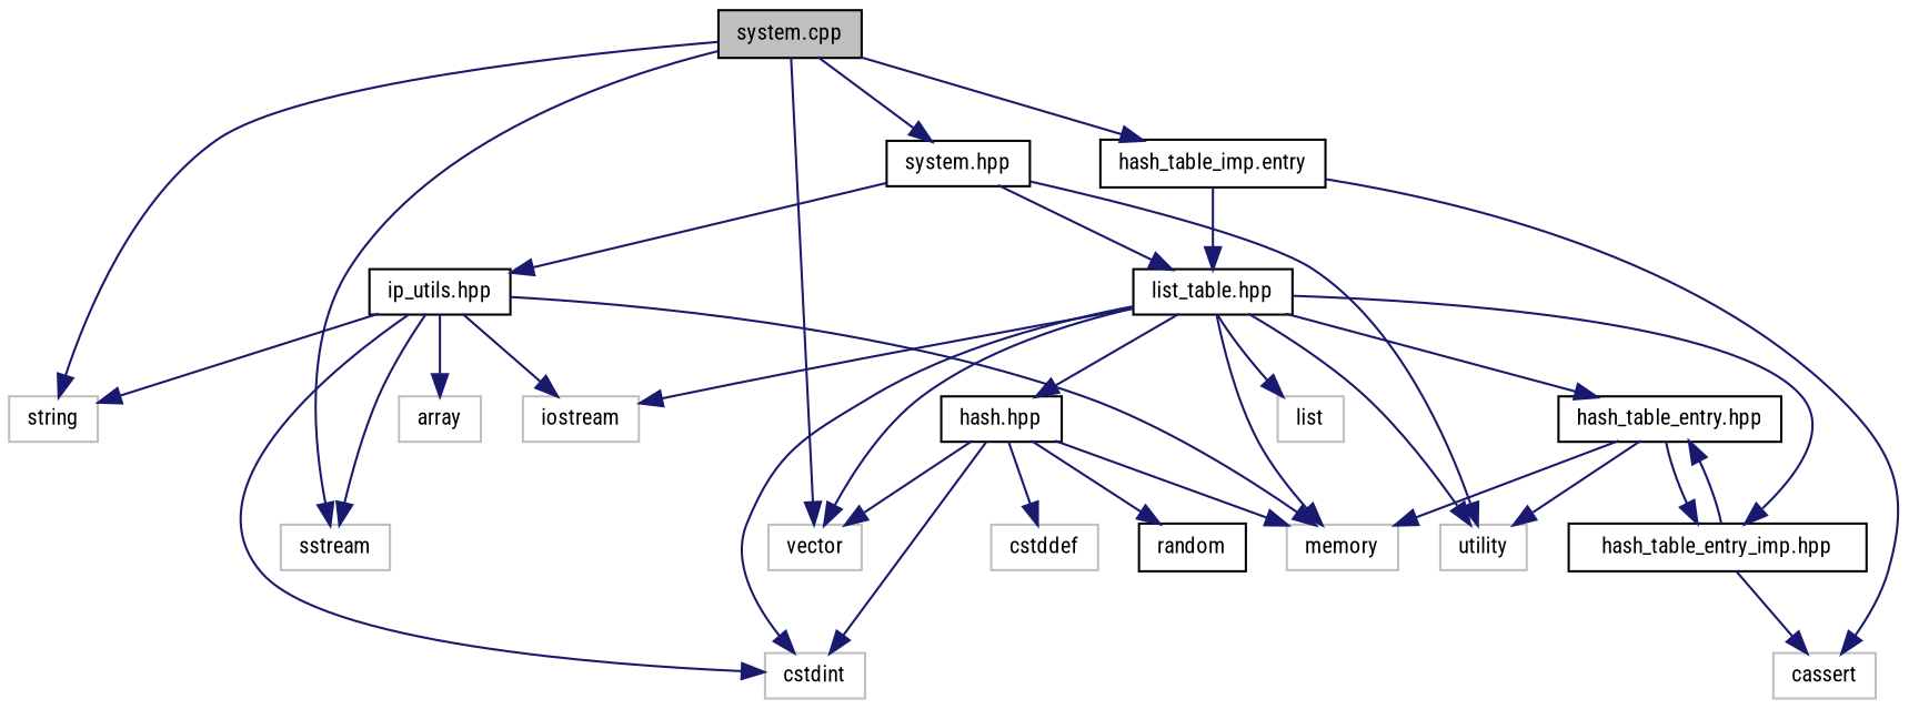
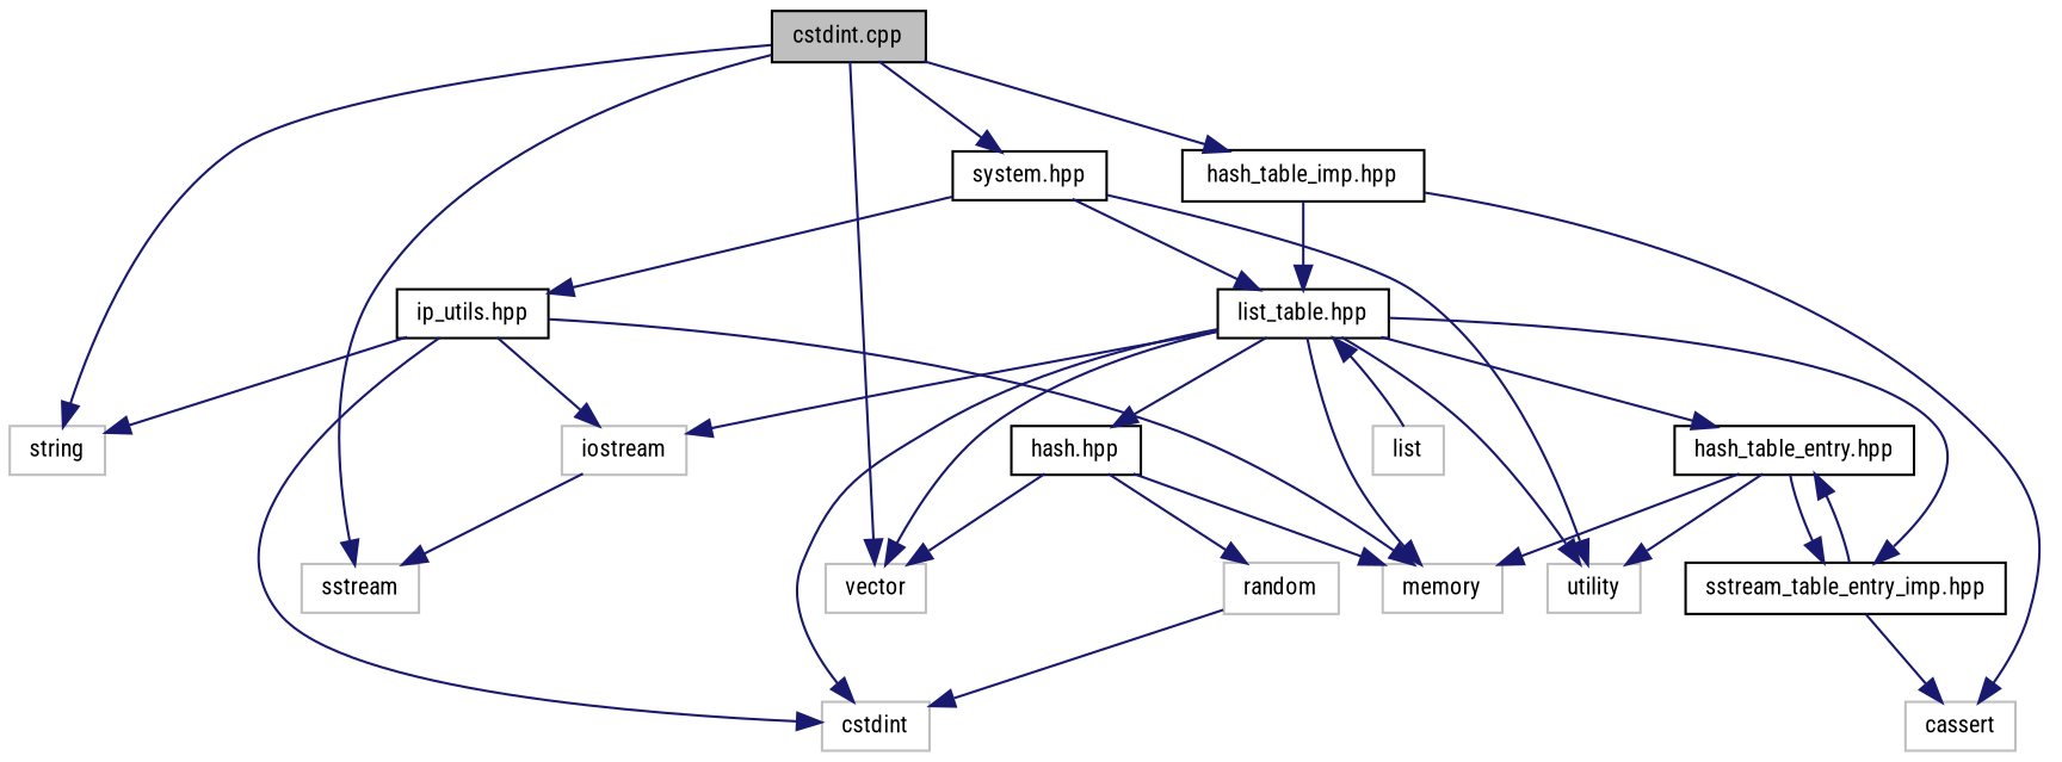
  digraph {
    fontname="Roboto Condensed"
    node [color=grey75 fillcolor=white fontname="Roboto Condensed" fontsize=10 shape=record style=filled]
    edge [color=midnightblue fontname="Roboto Condensed" fontsize=10 labelfontname=Helvetica labelfontsize=10 style=solid]
-   n1 [color=black fillcolor=grey75 fontcolor=black height=0.2 label="system.cpp" width=0.4]
+   n1 [color=black fillcolor=grey75 fontcolor=black height=0.2 label="cstdint.cpp" width=0.4]
    n2 [height=0.2 label=string width=0.4]
    n3 [height=0.2 label=sstream width=0.4]
    n4 [color=black height=0.2 label="system.hpp" width=0.4]
-   n5 [color=black height=0.2 label="hash_table_imp.entry" width=0.4]
+   n5 [color=black height=0.2 label="hash_table_imp.hpp" width=0.4]
    n6 [height=0.2 label=vector width=0.4]
    n7 [height=0.2 label=utility width=0.4]
    n8 [color=black height=0.2 label="ip_utils.hpp" width=0.4]
    n9 [color=black height=0.2 label="list_table.hpp" width=0.4]
    n10 [height=0.2 label=cassert width=0.4]
    n11 [height=0.2 label=cstdint width=0.4]
-   n12 [height=0.2 label=array width=0.4]
    n13 [height=0.2 label=iostream width=0.4]
    n14 [height=0.2 label=memory width=0.4]
    n15 [height=0.2 label=list width=0.4]
    n16 [color=black height=0.2 label="hash.hpp" width=0.4]
    n17 [color=black height=0.2 label="hash_table_entry.hpp" width=0.4]
-   n18 [color=black height=0.2 label="hash_table_entry_imp.hpp" width=0.4]
-   n19 [height=0.2 label=cstddef width=0.4]
-   n20 [color=black height=0.2 label=random width=0.4]
+   n18 [color=black height=0.2 label="sstream_table_entry_imp.hpp" width=0.4]
+   n20 [height=0.2 label=random width=0.4]
    n1 -> n2
    n1 -> n3
    n1 -> n4
    n1 -> n5
    n1 -> n6
    n4 -> n7
    n4 -> n8
    n4 -> n9
    n5 -> n9
    n5 -> n10
    n8 -> n2
-   n8 -> n3
+   n13 -> n3
    n8 -> n11
-   n8 -> n12
    n8 -> n13
    n8 -> n14
    n9 -> n6
    n9 -> n7
    n9 -> n11
    n9 -> n13
    n9 -> n14
-   n9 -> n15
+   n15 -> n9
    n9 -> n16
    n9 -> n17
    n9 -> n18
    n16 -> n6
-   n16 -> n11
+   n20 -> n11
    n16 -> n14
-   n16 -> n19
    n16 -> n20
    n17 -> n7
    n17 -> n14
    n17 -> n18
    n18 -> n10
    n18 -> n17
  }
